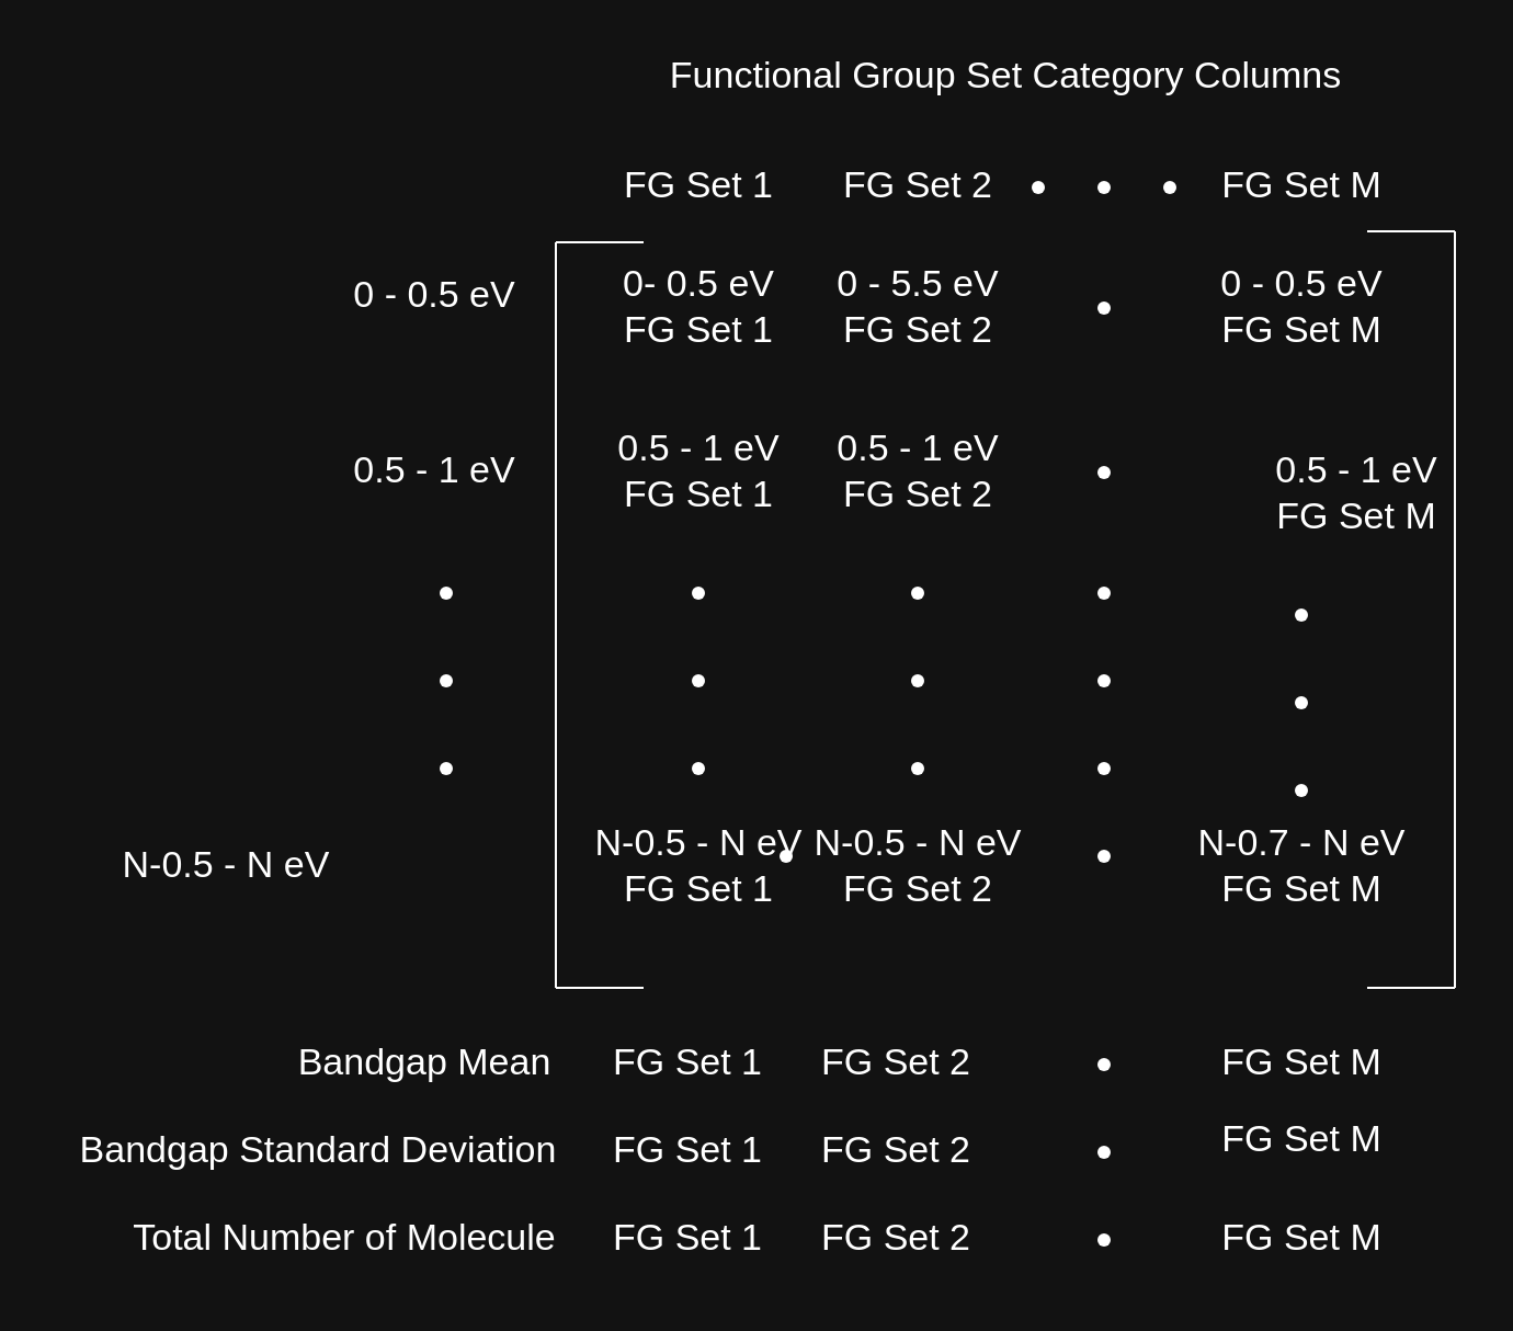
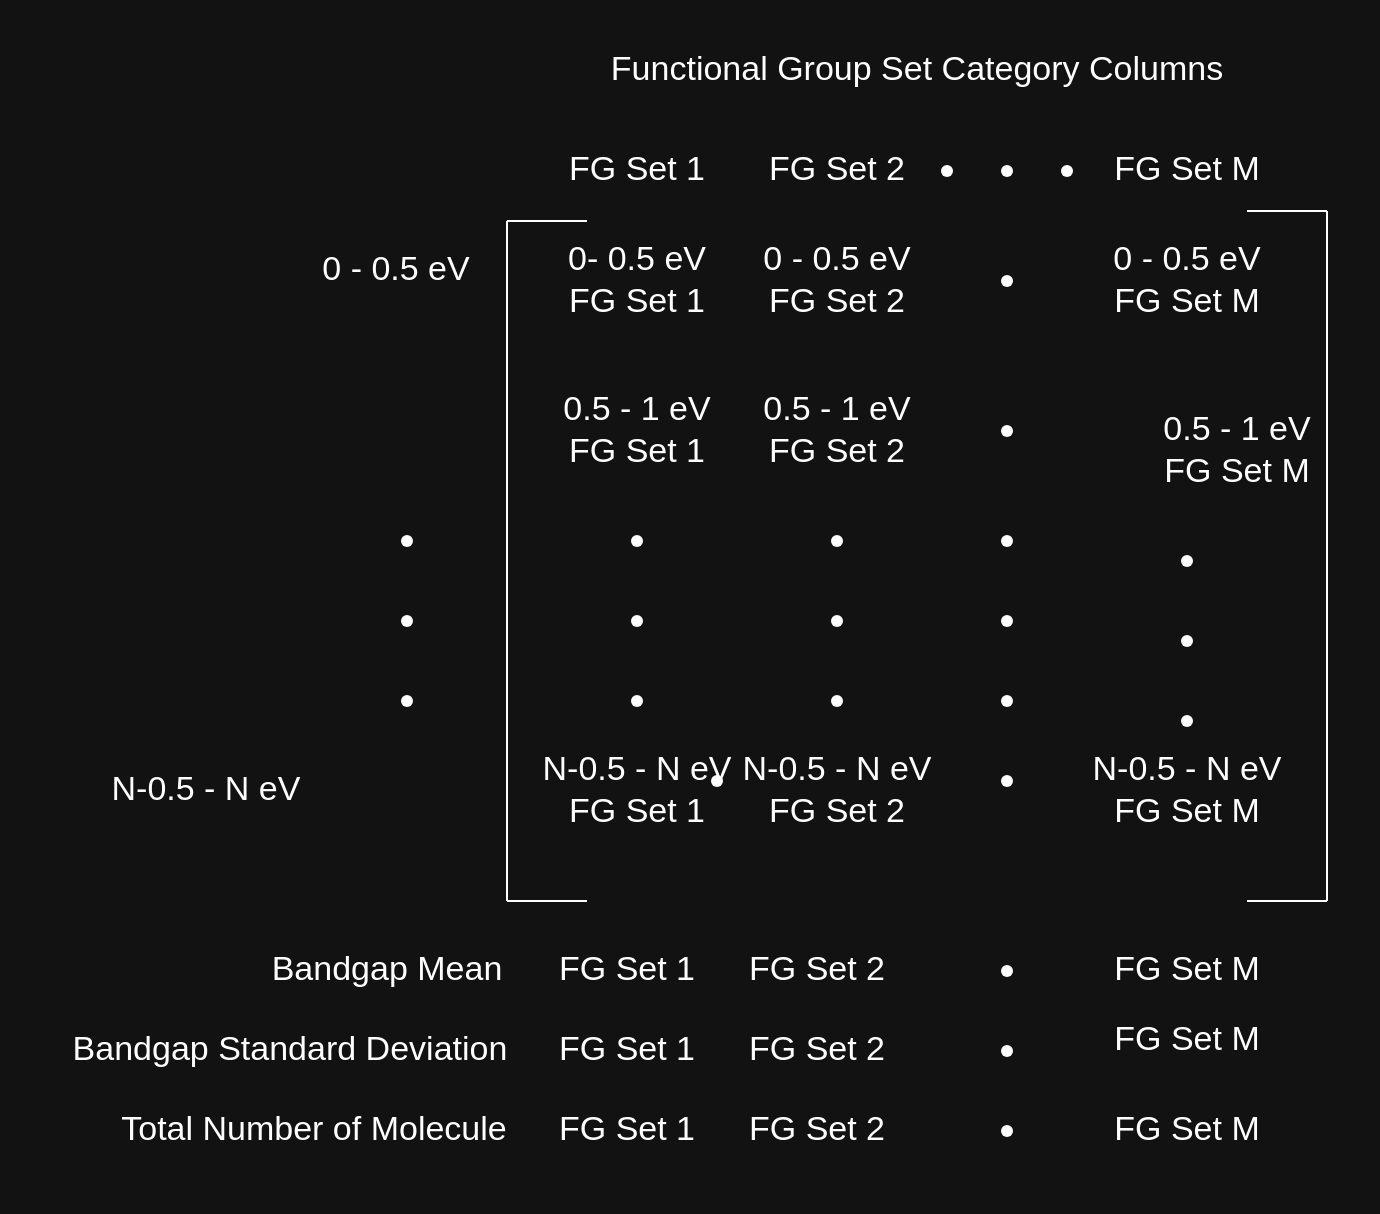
  <mxCell id="0" />
  <mxCell id="1" parent="0" />
  <mxCell id="2" value="" style="endArrow=none;html=1;rounded=0;labelBackgroundColor=#FFFFFF;strokeColor=#FFFFFF;fontSize=17;fontColor=#FFFFFF;" parent="1" edge="1"><mxGeometry width="50" height="50" relative="1" as="geometry"><mxPoint x="253" y="450" as="sourcePoint" /><mxPoint x="253" y="110" as="targetPoint" /></mxGeometry></mxCell>
  <mxCell id="3" value="" style="endArrow=none;html=1;rounded=0;labelBackgroundColor=#FFFFFF;strokeColor=#FFFFFF;fontSize=17;fontColor=#FFFFFF;" parent="1" edge="1"><mxGeometry width="50" height="50" relative="1" as="geometry"><mxPoint x="253" y="110" as="sourcePoint" /><mxPoint x="293" y="110" as="targetPoint" /></mxGeometry></mxCell>
  <mxCell id="4" value="" style="endArrow=none;html=1;rounded=0;labelBackgroundColor=#FFFFFF;strokeColor=#FFFFFF;fontSize=17;fontColor=#FFFFFF;" parent="1" edge="1"><mxGeometry width="50" height="50" relative="1" as="geometry"><mxPoint x="253" y="450" as="sourcePoint" /><mxPoint x="293" y="450" as="targetPoint" /></mxGeometry></mxCell>
  <mxCell id="5" value="0 - 0.5 eV" style="text;html=1;strokeColor=none;fillColor=none;align=center;verticalAlign=middle;whiteSpace=wrap;rounded=0;fontSize=17;fontColor=#FFFFFF;" parent="1" vertex="1"><mxGeometry x="153" y="120" width="90" height="30" as="geometry" /></mxCell>
- <mxCell id="6" value="0.5 - 1 eV" style="text;html=1;strokeColor=none;fillColor=none;align=center;verticalAlign=middle;whiteSpace=wrap;rounded=0;fontSize=17;fontColor=#FFFFFF;" parent="1" vertex="1"><mxGeometry x="158" y="200" width="80" height="30" as="geometry" /></mxCell>
  <mxCell id="7" value="" style="shape=waypoint;sketch=0;fillStyle=solid;size=6;pointerEvents=1;points=[];fillColor=none;resizable=0;rotatable=0;perimeter=centerPerimeter;snapToPoint=1;strokeColor=#FFFFFF;fontSize=17;fontColor=#FFFFFF;" parent="1" vertex="1"><mxGeometry x="183" y="250" width="40" height="40" as="geometry" /></mxCell>
  <mxCell id="8" value="" style="shape=waypoint;sketch=0;fillStyle=solid;size=6;pointerEvents=1;points=[];fillColor=none;resizable=0;rotatable=0;perimeter=centerPerimeter;snapToPoint=1;strokeColor=#FFFFFF;fontSize=17;fontColor=#FFFFFF;" parent="1" vertex="1"><mxGeometry x="183" y="290" width="40" height="40" as="geometry" /></mxCell>
  <mxCell id="9" value="" style="shape=waypoint;sketch=0;fillStyle=solid;size=6;pointerEvents=1;points=[];fillColor=none;resizable=0;rotatable=0;perimeter=centerPerimeter;snapToPoint=1;strokeColor=#FFFFFF;fontSize=17;fontColor=#FFFFFF;" parent="1" vertex="1"><mxGeometry x="183" y="330" width="40" height="40" as="geometry" /></mxCell>
  <mxCell id="10" value="N-0.5 - N eV" style="text;html=1;strokeColor=none;fillColor=none;align=center;verticalAlign=middle;whiteSpace=wrap;rounded=0;fontSize=17;fontColor=#FFFFFF;" parent="1" vertex="1"><mxGeometry x="53" y="380" width="100" height="30" as="geometry" /></mxCell>
  <mxCell id="11" value="FG Set 1" style="text;html=1;align=center;verticalAlign=middle;resizable=0;points=[];autosize=1;strokeColor=none;fillColor=none;fontSize=17;fontColor=#FFFFFF;" parent="1" vertex="1"><mxGeometry x="273" y="70" width="90" height="30" as="geometry" /></mxCell>
  <mxCell id="12" value="0- 0.5 eV&lt;br&gt;FG Set 1" style="text;html=1;align=center;verticalAlign=middle;resizable=0;points=[];autosize=1;strokeColor=none;fillColor=none;fontSize=17;fontColor=#FFFFFF;" parent="1" vertex="1"><mxGeometry x="273" y="115" width="90" height="50" as="geometry" /></mxCell>
  <mxCell id="13" value="0.5 - 1 eV&lt;br&gt;FG Set 1" style="text;html=1;align=center;verticalAlign=middle;resizable=0;points=[];autosize=1;strokeColor=none;fillColor=none;fontSize=17;fontColor=#FFFFFF;" parent="1" vertex="1"><mxGeometry x="268" y="190" width="100" height="50" as="geometry" /></mxCell>
  <mxCell id="14" value="&lt;span style=&quot;&quot;&gt;N-0.5 - N eV&lt;/span&gt;&lt;br&gt;FG Set 1" style="text;html=1;align=center;verticalAlign=middle;resizable=0;points=[];autosize=1;strokeColor=none;fillColor=none;fontSize=17;fontColor=#FFFFFF;" parent="1" vertex="1"><mxGeometry x="258" y="370" width="120" height="50" as="geometry" /></mxCell>
  <mxCell id="15" value="FG Set 2" style="text;html=1;align=center;verticalAlign=middle;resizable=0;points=[];autosize=1;strokeColor=none;fillColor=none;fontSize=17;fontColor=#FFFFFF;" parent="1" vertex="1"><mxGeometry x="373" y="70" width="90" height="30" as="geometry" /></mxCell>
- <mxCell id="16" value="&lt;span style=&quot;&quot;&gt;0 - 5.5 eV&lt;/span&gt;&lt;br&gt;FG Set 2" style="text;html=1;align=center;verticalAlign=middle;resizable=0;points=[];autosize=1;strokeColor=none;fillColor=none;fontSize=17;fontColor=#FFFFFF;" parent="1" vertex="1"><mxGeometry x="368" y="115" width="100" height="50" as="geometry" /></mxCell>
+ <mxCell id="16" value="&lt;span style=&quot;&quot;&gt;0 - 0.5 eV&lt;/span&gt;&lt;br&gt;FG Set 2" style="text;html=1;align=center;verticalAlign=middle;resizable=0;points=[];autosize=1;strokeColor=none;fillColor=none;fontSize=17;fontColor=#FFFFFF;" parent="1" vertex="1"><mxGeometry x="368" y="115" width="100" height="50" as="geometry" /></mxCell>
  <mxCell id="17" value="&lt;span style=&quot;&quot;&gt;0.5 - 1 eV&lt;/span&gt;&lt;br&gt;FG Set 2" style="text;html=1;align=center;verticalAlign=middle;resizable=0;points=[];autosize=1;strokeColor=none;fillColor=none;fontSize=17;fontColor=#FFFFFF;" parent="1" vertex="1"><mxGeometry x="368" y="190" width="100" height="50" as="geometry" /></mxCell>
  <mxCell id="18" value="&lt;span style=&quot;&quot;&gt;N-0.5 - N eV&lt;/span&gt;&lt;br&gt;FG Set 2" style="text;html=1;align=center;verticalAlign=middle;resizable=0;points=[];autosize=1;strokeColor=none;fillColor=none;fontSize=17;fontColor=#FFFFFF;" parent="1" vertex="1"><mxGeometry x="358" y="370" width="120" height="50" as="geometry" /></mxCell>
  <mxCell id="19" value="" style="shape=waypoint;sketch=0;fillStyle=solid;size=6;pointerEvents=1;points=[];fillColor=none;resizable=0;rotatable=0;perimeter=centerPerimeter;snapToPoint=1;strokeColor=#FFFFFF;fontSize=17;fontColor=#FFFFFF;" parent="1" vertex="1"><mxGeometry x="298" y="250" width="40" height="40" as="geometry" /></mxCell>
  <mxCell id="20" value="" style="shape=waypoint;sketch=0;fillStyle=solid;size=6;pointerEvents=1;points=[];fillColor=none;resizable=0;rotatable=0;perimeter=centerPerimeter;snapToPoint=1;strokeColor=#FFFFFF;fontSize=17;fontColor=#FFFFFF;" parent="1" vertex="1"><mxGeometry x="298" y="290" width="40" height="40" as="geometry" /></mxCell>
  <mxCell id="21" value="" style="shape=waypoint;sketch=0;fillStyle=solid;size=6;pointerEvents=1;points=[];fillColor=none;resizable=0;rotatable=0;perimeter=centerPerimeter;snapToPoint=1;strokeColor=#FFFFFF;fontSize=17;fontColor=#FFFFFF;" parent="1" vertex="1"><mxGeometry x="298" y="330" width="40" height="40" as="geometry" /></mxCell>
  <mxCell id="22" value="" style="shape=waypoint;sketch=0;fillStyle=solid;size=6;pointerEvents=1;points=[];fillColor=none;resizable=0;rotatable=0;perimeter=centerPerimeter;snapToPoint=1;strokeColor=#FFFFFF;fontSize=17;fontColor=#FFFFFF;" parent="1" vertex="1"><mxGeometry x="398" y="250" width="40" height="40" as="geometry" /></mxCell>
  <mxCell id="23" value="" style="shape=waypoint;sketch=0;fillStyle=solid;size=6;pointerEvents=1;points=[];fillColor=none;resizable=0;rotatable=0;perimeter=centerPerimeter;snapToPoint=1;strokeColor=#FFFFFF;fontSize=17;fontColor=#FFFFFF;" parent="1" vertex="1"><mxGeometry x="398" y="290" width="40" height="40" as="geometry" /></mxCell>
  <mxCell id="24" value="" style="shape=waypoint;sketch=0;fillStyle=solid;size=6;pointerEvents=1;points=[];fillColor=none;resizable=0;rotatable=0;perimeter=centerPerimeter;snapToPoint=1;strokeColor=#FFFFFF;fontSize=17;fontColor=#FFFFFF;" parent="1" vertex="1"><mxGeometry x="398" y="330" width="40" height="40" as="geometry" /></mxCell>
  <mxCell id="25" value="" style="shape=waypoint;sketch=0;fillStyle=solid;size=6;pointerEvents=1;points=[];fillColor=none;resizable=0;rotatable=0;perimeter=centerPerimeter;snapToPoint=1;strokeColor=#FFFFFF;fontSize=17;fontColor=#FFFFFF;" parent="1" vertex="1"><mxGeometry x="453" y="65" width="40" height="40" as="geometry" /></mxCell>
  <mxCell id="26" value="" style="shape=waypoint;sketch=0;fillStyle=solid;size=6;pointerEvents=1;points=[];fillColor=none;resizable=0;rotatable=0;perimeter=centerPerimeter;snapToPoint=1;strokeColor=#FFFFFF;fontSize=17;fontColor=#FFFFFF;" parent="1" vertex="1"><mxGeometry x="483" y="65" width="40" height="40" as="geometry" /></mxCell>
  <mxCell id="27" value="" style="shape=waypoint;sketch=0;fillStyle=solid;size=6;pointerEvents=1;points=[];fillColor=none;resizable=0;rotatable=0;perimeter=centerPerimeter;snapToPoint=1;strokeColor=#FFFFFF;fontSize=17;fontColor=#FFFFFF;" parent="1" vertex="1"><mxGeometry x="513" y="65" width="40" height="40" as="geometry" /></mxCell>
  <mxCell id="28" value="" style="shape=waypoint;sketch=0;fillStyle=solid;size=6;pointerEvents=1;points=[];fillColor=none;resizable=0;rotatable=0;perimeter=centerPerimeter;snapToPoint=1;strokeColor=#FFFFFF;fontSize=17;fontColor=#FFFFFF;" parent="1" vertex="1"><mxGeometry x="483" y="250" width="40" height="40" as="geometry" /></mxCell>
  <mxCell id="29" value="" style="shape=waypoint;sketch=0;fillStyle=solid;size=6;pointerEvents=1;points=[];fillColor=none;resizable=0;rotatable=0;perimeter=centerPerimeter;snapToPoint=1;strokeColor=#FFFFFF;fontSize=17;fontColor=#FFFFFF;" parent="1" vertex="1"><mxGeometry x="483" y="290" width="40" height="40" as="geometry" /></mxCell>
  <mxCell id="30" value="" style="shape=waypoint;sketch=0;fillStyle=solid;size=6;pointerEvents=1;points=[];fillColor=none;resizable=0;rotatable=0;perimeter=centerPerimeter;snapToPoint=1;strokeColor=#FFFFFF;fontSize=17;fontColor=#FFFFFF;" parent="1" vertex="1"><mxGeometry x="483" y="330" width="40" height="40" as="geometry" /></mxCell>
  <mxCell id="31" value="" style="endArrow=none;html=1;rounded=0;labelBackgroundColor=#FFFFFF;strokeColor=#FFFFFF;fontSize=17;fontColor=#FFFFFF;" parent="1" edge="1"><mxGeometry width="50" height="50" relative="1" as="geometry"><mxPoint x="623" y="105" as="sourcePoint" /><mxPoint x="663" y="105" as="targetPoint" /></mxGeometry></mxCell>
  <mxCell id="32" value="" style="endArrow=none;html=1;rounded=0;labelBackgroundColor=#FFFFFF;strokeColor=#FFFFFF;fontSize=17;fontColor=#FFFFFF;" parent="1" edge="1"><mxGeometry width="50" height="50" relative="1" as="geometry"><mxPoint x="663" y="450" as="sourcePoint" /><mxPoint x="663" y="105" as="targetPoint" /></mxGeometry></mxCell>
  <mxCell id="33" value="" style="endArrow=none;html=1;rounded=0;labelBackgroundColor=#FFFFFF;strokeColor=#FFFFFF;fontSize=17;fontColor=#FFFFFF;" parent="1" edge="1"><mxGeometry width="50" height="50" relative="1" as="geometry"><mxPoint x="623" y="450" as="sourcePoint" /><mxPoint x="663" y="450" as="targetPoint" /></mxGeometry></mxCell>
  <mxCell id="34" value="" style="shape=waypoint;sketch=0;fillStyle=solid;size=6;pointerEvents=1;points=[];fillColor=none;resizable=0;rotatable=0;perimeter=centerPerimeter;snapToPoint=1;strokeColor=#FFFFFF;fontSize=17;fontColor=#FFFFFF;" parent="1" vertex="1"><mxGeometry x="483" y="370" width="40" height="40" as="geometry" /></mxCell>
  <mxCell id="35" value="FG Set M" style="text;html=1;align=center;verticalAlign=middle;resizable=0;points=[];autosize=1;strokeColor=none;fillColor=none;fontSize=17;fontColor=#FFFFFF;" parent="1" vertex="1"><mxGeometry x="543" y="70" width="100" height="30" as="geometry" /></mxCell>
  <mxCell id="36" value="Functional Group Set Category Columns" style="text;html=1;align=center;verticalAlign=middle;resizable=0;points=[];autosize=1;strokeColor=none;fillColor=none;fontSize=17;fontColor=#FFFFFF;" parent="1" vertex="1"><mxGeometry x="293" y="20" width="330" height="30" as="geometry" /></mxCell>
  <mxCell id="37" value="" style="shape=waypoint;sketch=0;fillStyle=solid;size=6;pointerEvents=1;points=[];fillColor=none;resizable=0;rotatable=0;perimeter=centerPerimeter;snapToPoint=1;strokeColor=#FFFFFF;fontSize=17;fontColor=#FFFFFF;" parent="1" vertex="1"><mxGeometry x="483" y="120" width="40" height="40" as="geometry" /></mxCell>
  <mxCell id="38" value="&lt;span style=&quot;&quot;&gt;0 - 0.5 eV&lt;/span&gt;&lt;br&gt;FG Set M" style="text;html=1;align=center;verticalAlign=middle;resizable=0;points=[];autosize=1;strokeColor=none;fillColor=none;fontSize=17;fontColor=#FFFFFF;" parent="1" vertex="1"><mxGeometry x="543" y="115" width="100" height="50" as="geometry" /></mxCell>
  <mxCell id="39" value="&lt;span style=&quot;&quot;&gt;0.5 - 1 eV&lt;/span&gt;&lt;br&gt;FG Set M" style="text;html=1;align=center;verticalAlign=middle;resizable=0;points=[];autosize=1;strokeColor=none;fillColor=none;fontSize=17;fontColor=#FFFFFF;" parent="1" vertex="1"><mxGeometry x="568" y="200" width="100" height="50" as="geometry" /></mxCell>
  <mxCell id="40" value="" style="shape=waypoint;sketch=0;fillStyle=solid;size=6;pointerEvents=1;points=[];fillColor=none;resizable=0;rotatable=0;perimeter=centerPerimeter;snapToPoint=1;strokeColor=#FFFFFF;fontSize=17;fontColor=#FFFFFF;" parent="1" vertex="1"><mxGeometry x="483" y="195" width="40" height="40" as="geometry" /></mxCell>
  <mxCell id="41" value="" style="shape=waypoint;sketch=0;fillStyle=solid;size=6;pointerEvents=1;points=[];fillColor=none;resizable=0;rotatable=0;perimeter=centerPerimeter;snapToPoint=1;strokeColor=#FFFFFF;fontSize=17;fontColor=#FFFFFF;" parent="1" vertex="1"><mxGeometry x="573" y="260" width="40" height="40" as="geometry" /></mxCell>
  <mxCell id="42" value="" style="shape=waypoint;sketch=0;fillStyle=solid;size=6;pointerEvents=1;points=[];fillColor=none;resizable=0;rotatable=0;perimeter=centerPerimeter;snapToPoint=1;strokeColor=#FFFFFF;fontSize=17;fontColor=#FFFFFF;" parent="1" vertex="1"><mxGeometry x="573" y="300" width="40" height="40" as="geometry" /></mxCell>
  <mxCell id="43" value="" style="shape=waypoint;sketch=0;fillStyle=solid;size=6;pointerEvents=1;points=[];fillColor=none;resizable=0;rotatable=0;perimeter=centerPerimeter;snapToPoint=1;strokeColor=#FFFFFF;fontSize=17;fontColor=#FFFFFF;" parent="1" vertex="1"><mxGeometry x="573" y="340" width="40" height="40" as="geometry" /></mxCell>
- <mxCell id="44" value="&lt;span style=&quot;&quot;&gt;N-0.7 - N eV&lt;/span&gt;&lt;br&gt;FG Set M" style="text;html=1;align=center;verticalAlign=middle;resizable=0;points=[];autosize=1;strokeColor=none;fillColor=none;fontSize=17;fontColor=#FFFFFF;" parent="1" vertex="1"><mxGeometry x="533" y="370" width="120" height="50" as="geometry" /></mxCell>
+ <mxCell id="44" value="&lt;span style=&quot;&quot;&gt;N-0.5 - N eV&lt;/span&gt;&lt;br&gt;FG Set M" style="text;html=1;align=center;verticalAlign=middle;resizable=0;points=[];autosize=1;strokeColor=none;fillColor=none;fontSize=17;fontColor=#FFFFFF;" parent="1" vertex="1"><mxGeometry x="533" y="370" width="120" height="50" as="geometry" /></mxCell>
  <mxCell id="45" value="Bandgap Mean" style="text;html=1;strokeColor=none;fillColor=none;align=center;verticalAlign=middle;whiteSpace=wrap;rounded=0;fontSize=17;fontColor=#FFFFFF;" vertex="1" parent="1"><mxGeometry x="130.5" y="470" width="125" height="30" as="geometry" /></mxCell>
  <mxCell id="46" value="Bandgap Standard Deviation" style="text;html=1;strokeColor=none;fillColor=none;align=center;verticalAlign=middle;whiteSpace=wrap;rounded=0;fontSize=17;fontColor=#FFFFFF;" vertex="1" parent="1"><mxGeometry x="20.5" y="510" width="247.5" height="30" as="geometry" /></mxCell>
  <mxCell id="47" value="Total Number of Molecule" style="text;html=1;strokeColor=none;fillColor=none;align=center;verticalAlign=middle;whiteSpace=wrap;rounded=0;fontSize=17;fontColor=#FFFFFF;" vertex="1" parent="1"><mxGeometry x="33" y="550" width="247.5" height="30" as="geometry" /></mxCell>
  <mxCell id="48" value="" style="shape=waypoint;sketch=0;fillStyle=solid;size=6;pointerEvents=1;points=[];fillColor=none;resizable=0;rotatable=0;perimeter=centerPerimeter;snapToPoint=1;strokeColor=#FFFFFF;fontSize=17;fontColor=#FFFFFF;" vertex="1" parent="1"><mxGeometry x="483" y="465" width="40" height="40" as="geometry" /></mxCell>
  <mxCell id="49" value="" style="shape=waypoint;sketch=0;fillStyle=solid;size=6;pointerEvents=1;points=[];fillColor=none;resizable=0;rotatable=0;perimeter=centerPerimeter;snapToPoint=1;strokeColor=#FFFFFF;fontSize=17;fontColor=#FFFFFF;" vertex="1" parent="1"><mxGeometry x="338" y="370" width="40" height="40" as="geometry" /></mxCell>
  <mxCell id="50" value="FG Set 1" style="text;html=1;align=center;verticalAlign=middle;resizable=0;points=[];autosize=1;strokeColor=none;fillColor=none;fontSize=17;fontColor=#FFFFFF;" vertex="1" parent="1"><mxGeometry x="268" y="470" width="90" height="30" as="geometry" /></mxCell>
  <mxCell id="51" value="FG Set 1" style="text;html=1;align=center;verticalAlign=middle;resizable=0;points=[];autosize=1;strokeColor=none;fillColor=none;fontSize=17;fontColor=#FFFFFF;" vertex="1" parent="1"><mxGeometry x="268" y="510" width="90" height="30" as="geometry" /></mxCell>
  <mxCell id="52" value="FG Set 1" style="text;html=1;align=center;verticalAlign=middle;resizable=0;points=[];autosize=1;strokeColor=none;fillColor=none;fontSize=17;fontColor=#FFFFFF;" vertex="1" parent="1"><mxGeometry x="268" y="550" width="90" height="30" as="geometry" /></mxCell>
  <mxCell id="53" value="FG Set 2" style="text;html=1;align=center;verticalAlign=middle;resizable=0;points=[];autosize=1;strokeColor=none;fillColor=none;fontSize=17;fontColor=#FFFFFF;" vertex="1" parent="1"><mxGeometry x="363" y="470" width="90" height="30" as="geometry" /></mxCell>
  <mxCell id="54" value="FG Set 2" style="text;html=1;align=center;verticalAlign=middle;resizable=0;points=[];autosize=1;strokeColor=none;fillColor=none;fontSize=17;fontColor=#FFFFFF;" vertex="1" parent="1"><mxGeometry x="363" y="510" width="90" height="30" as="geometry" /></mxCell>
  <mxCell id="55" value="FG Set 2" style="text;html=1;align=center;verticalAlign=middle;resizable=0;points=[];autosize=1;strokeColor=none;fillColor=none;fontSize=17;fontColor=#FFFFFF;" vertex="1" parent="1"><mxGeometry x="363" y="550" width="90" height="30" as="geometry" /></mxCell>
  <mxCell id="56" value="" style="shape=waypoint;sketch=0;fillStyle=solid;size=6;pointerEvents=1;points=[];fillColor=none;resizable=0;rotatable=0;perimeter=centerPerimeter;snapToPoint=1;strokeColor=#FFFFFF;fontSize=17;fontColor=#FFFFFF;" vertex="1" parent="1"><mxGeometry x="483" y="505" width="40" height="40" as="geometry" /></mxCell>
  <mxCell id="57" value="" style="shape=waypoint;sketch=0;fillStyle=solid;size=6;pointerEvents=1;points=[];fillColor=none;resizable=0;rotatable=0;perimeter=centerPerimeter;snapToPoint=1;strokeColor=#FFFFFF;fontSize=17;fontColor=#FFFFFF;" vertex="1" parent="1"><mxGeometry x="483" y="545" width="40" height="40" as="geometry" /></mxCell>
  <mxCell id="58" value="FG Set M" style="text;html=1;align=center;verticalAlign=middle;resizable=0;points=[];autosize=1;strokeColor=none;fillColor=none;fontSize=17;fontColor=#FFFFFF;" vertex="1" parent="1"><mxGeometry x="543" y="505" width="100" height="30" as="geometry" /></mxCell>
  <mxCell id="59" value="FG Set M" style="text;html=1;align=center;verticalAlign=middle;resizable=0;points=[];autosize=1;strokeColor=none;fillColor=none;fontSize=17;fontColor=#FFFFFF;" vertex="1" parent="1"><mxGeometry x="543" y="550" width="100" height="30" as="geometry" /></mxCell>
  <mxCell id="60" value="FG Set M" style="text;html=1;align=center;verticalAlign=middle;resizable=0;points=[];autosize=1;strokeColor=none;fillColor=none;fontSize=17;fontColor=#FFFFFF;" vertex="1" parent="1"><mxGeometry x="543" y="470" width="100" height="30" as="geometry" /></mxCell>
